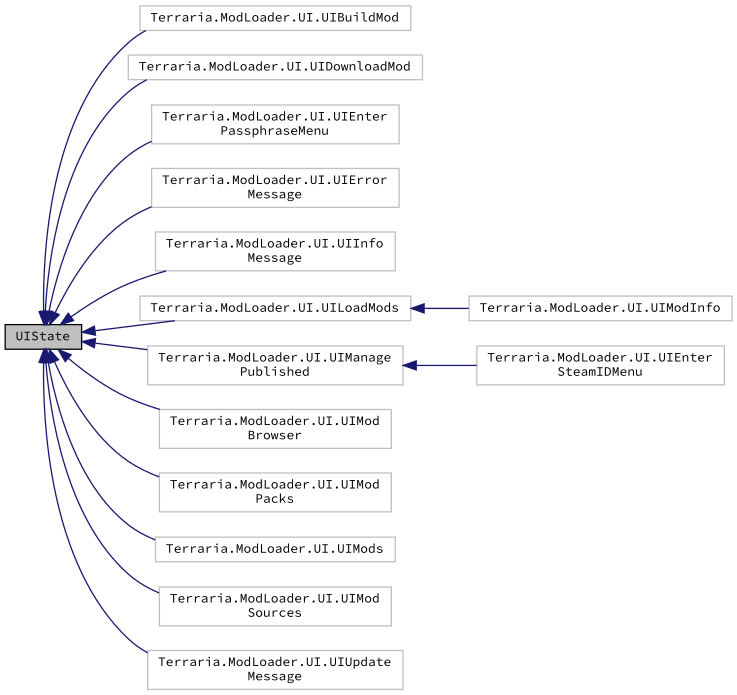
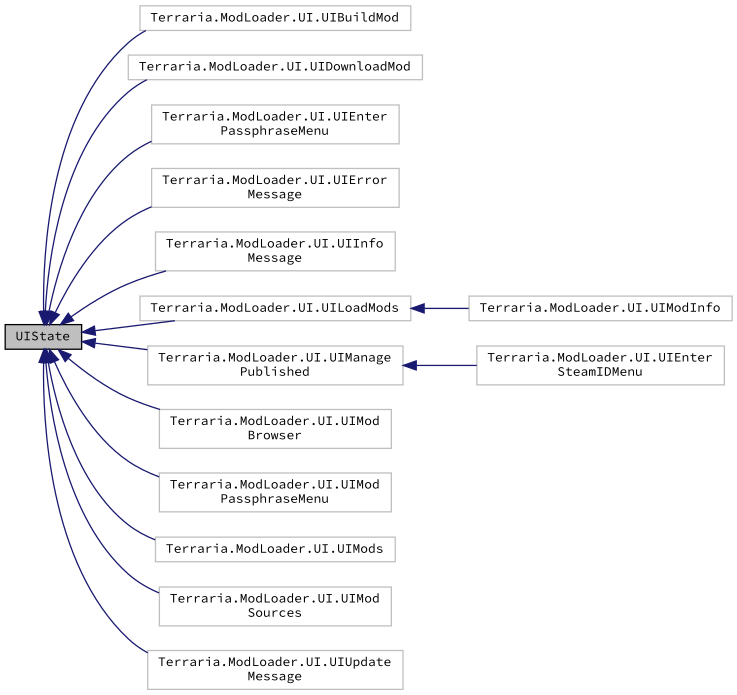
  digraph {
    fontname="Source Code Pro"
    rankdir=LR
    node [color=grey75 fillcolor=white fontname="Source Code Pro" fontsize=10 shape=record style=filled]
    edge [color=midnightblue dir=back fontname="Source Code Pro" fontsize=10 labelfontname=Helvetica labelfontsize=10 style=solid]
    n1 [color=black fillcolor=grey75 fontcolor=black height=0.2 label=UIState width=0.4]
    n2 [height=0.2 label="Terraria.ModLoader.UI.UIBuildMod" width=0.4]
    n3 [height=0.2 label="Terraria.ModLoader.UI.UIDownloadMod" width=0.4]
    n4 [height=0.2 label="Terraria.ModLoader.UI.UIEnter\lPassphraseMenu" width=0.4]
    n5 [height=0.2 label="Terraria.ModLoader.UI.UIError\lMessage" width=0.4]
    n6 [height=0.2 label="Terraria.ModLoader.UI.UIInfo\lMessage" width=0.4]
    n7 [height=0.2 label="Terraria.ModLoader.UI.UILoadMods" width=0.4]
    n8 [height=0.2 label="Terraria.ModLoader.UI.UIManage\lPublished" width=0.4]
    n9 [height=0.2 label="Terraria.ModLoader.UI.UIMod\lBrowser" width=0.4]
-   n10 [height=0.2 label="Terraria.ModLoader.UI.UIMod\lPacks" width=0.4]
+   n10 [height=0.2 label="Terraria.ModLoader.UI.UIMod\lPassphraseMenu" width=0.4]
    n11 [height=0.2 label="Terraria.ModLoader.UI.UIMods" width=0.4]
    n12 [height=0.2 label="Terraria.ModLoader.UI.UIMod\lSources" width=0.4]
    n13 [height=0.2 label="Terraria.ModLoader.UI.UIUpdate\lMessage" width=0.4]
    n14 [height=0.2 label="Terraria.ModLoader.UI.UIEnter\lSteamIDMenu" width=0.4]
    n15 [height=0.2 label="Terraria.ModLoader.UI.UIModInfo" width=0.4]
    n1 -> n2
    n1 -> n3
    n1 -> n4
    n1 -> n5
    n1 -> n6
    n1 -> n7
    n1 -> n8
    n1 -> n9
    n1 -> n10
    n1 -> n11
    n1 -> n12
    n1 -> n13
    n7 -> n15
    n8 -> n14
  }
